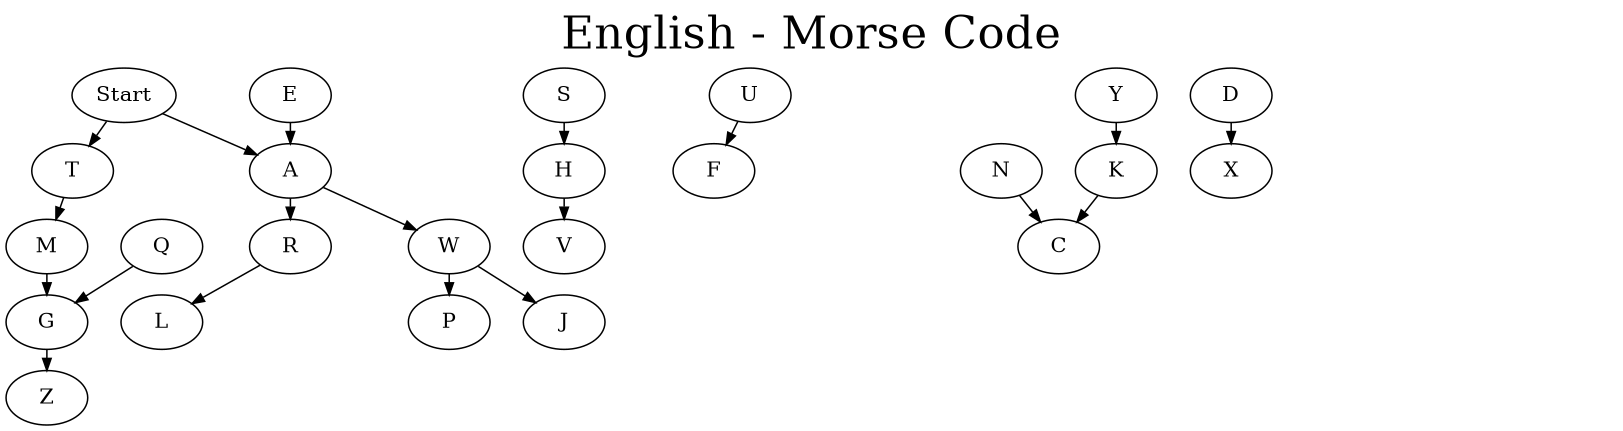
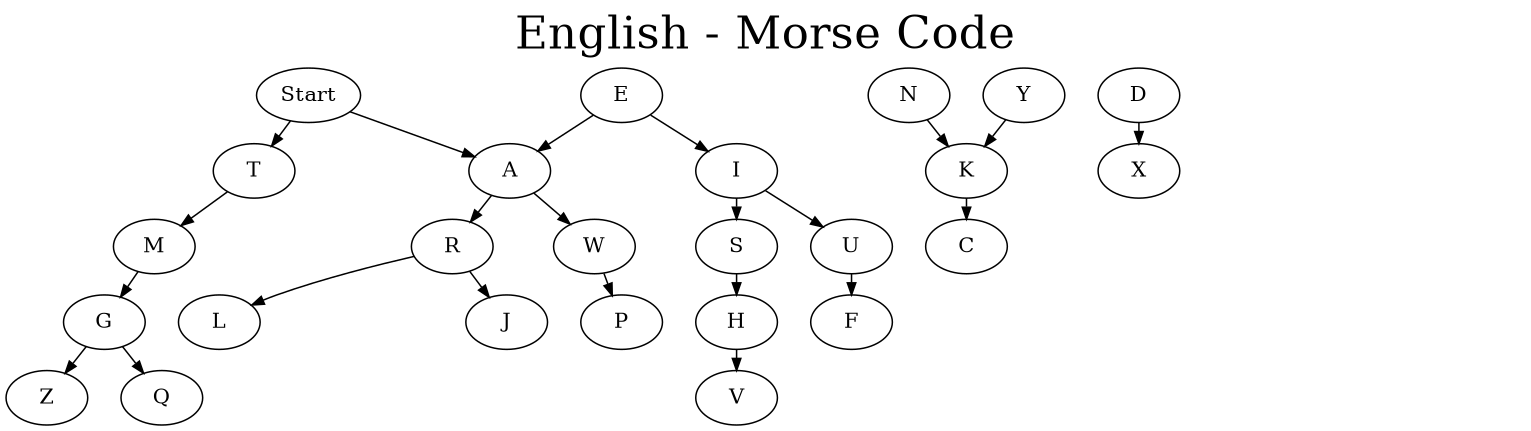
  digraph {
    fontsize=30
    label="English - Morse Code"
    labelloc=top
    nodesep=0.3
    ranksep=0.2
    edge [arrowsize=0.8]
    Start
    T
    A
    E
+   I
    M
    S
    U
    R
    W
    H
    F
    empty1 [style=invis width=.1]
    L
    empty2 [style=invis width=.1]
    P
    J
    V
    N
    K
    G
    D
    X
    C
    Z
    Q
    Y
    empty3 [style=invis width=.1]
    empty4 [style=invis width=.1]
    Start -> T
    Start -> A
    T -> M
    A -> R
    A -> W
    E -> A
+   E -> I
+   I -> S
+   I -> U
    M -> G
    S -> H
    U -> F
    U -> empty1 [style=invis]
    R -> L
    R -> empty2 [style=invis]
    W -> P
-   W -> J
+   R -> J
    H -> V
-   N -> C
+   N -> K
    K -> C
    G -> Z
-   Q -> G
+   G -> Q
    D -> X
    Y -> K
  }
